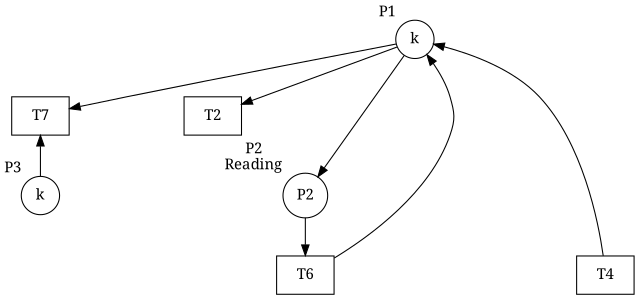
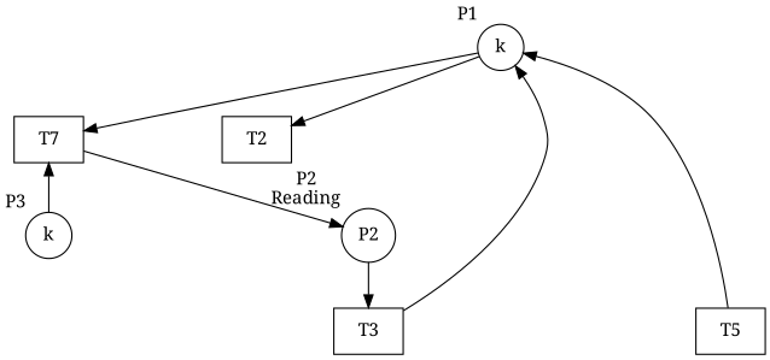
  digraph {
    fontname="Noto Serif"
    nodesep=1.5
    node [fontname="Noto Serif" shape=box]
    edge [fontname="Noto Serif"]
    n1 [label=k shape=circle xlabel=P1]
    n2 [label=T7]
    n3 [label=T2]
    P2 [shape=circle xlabel="P2\nReading"]
    n5 [label=k shape=circle xlabel=P3]
-   n6 [label=T6]
-   n7 [label=T4]
+   n6 [label=T3]
+   n7 [label=T5]
    subgraph sub_1 {
      rank=min
      n1
    }
    subgraph sub_2 {
      rank=same
      n2
      n3
    }
    subgraph sub_3 {
      rank=same
      P2
      n5
    }
    subgraph sub_4 {
      rank=same
      n6
      n7
    }
    n1 -> n2
    n1 -> n3
-   n1 -> P2 [weight=10]
+   n2 -> P2 [weight=10]
    P2 -> n6 [weight=10]
    n5 -> n2
    n6 -> n1 [weight=0.05]
    n7 -> n1 [weight=0.05]
  }
